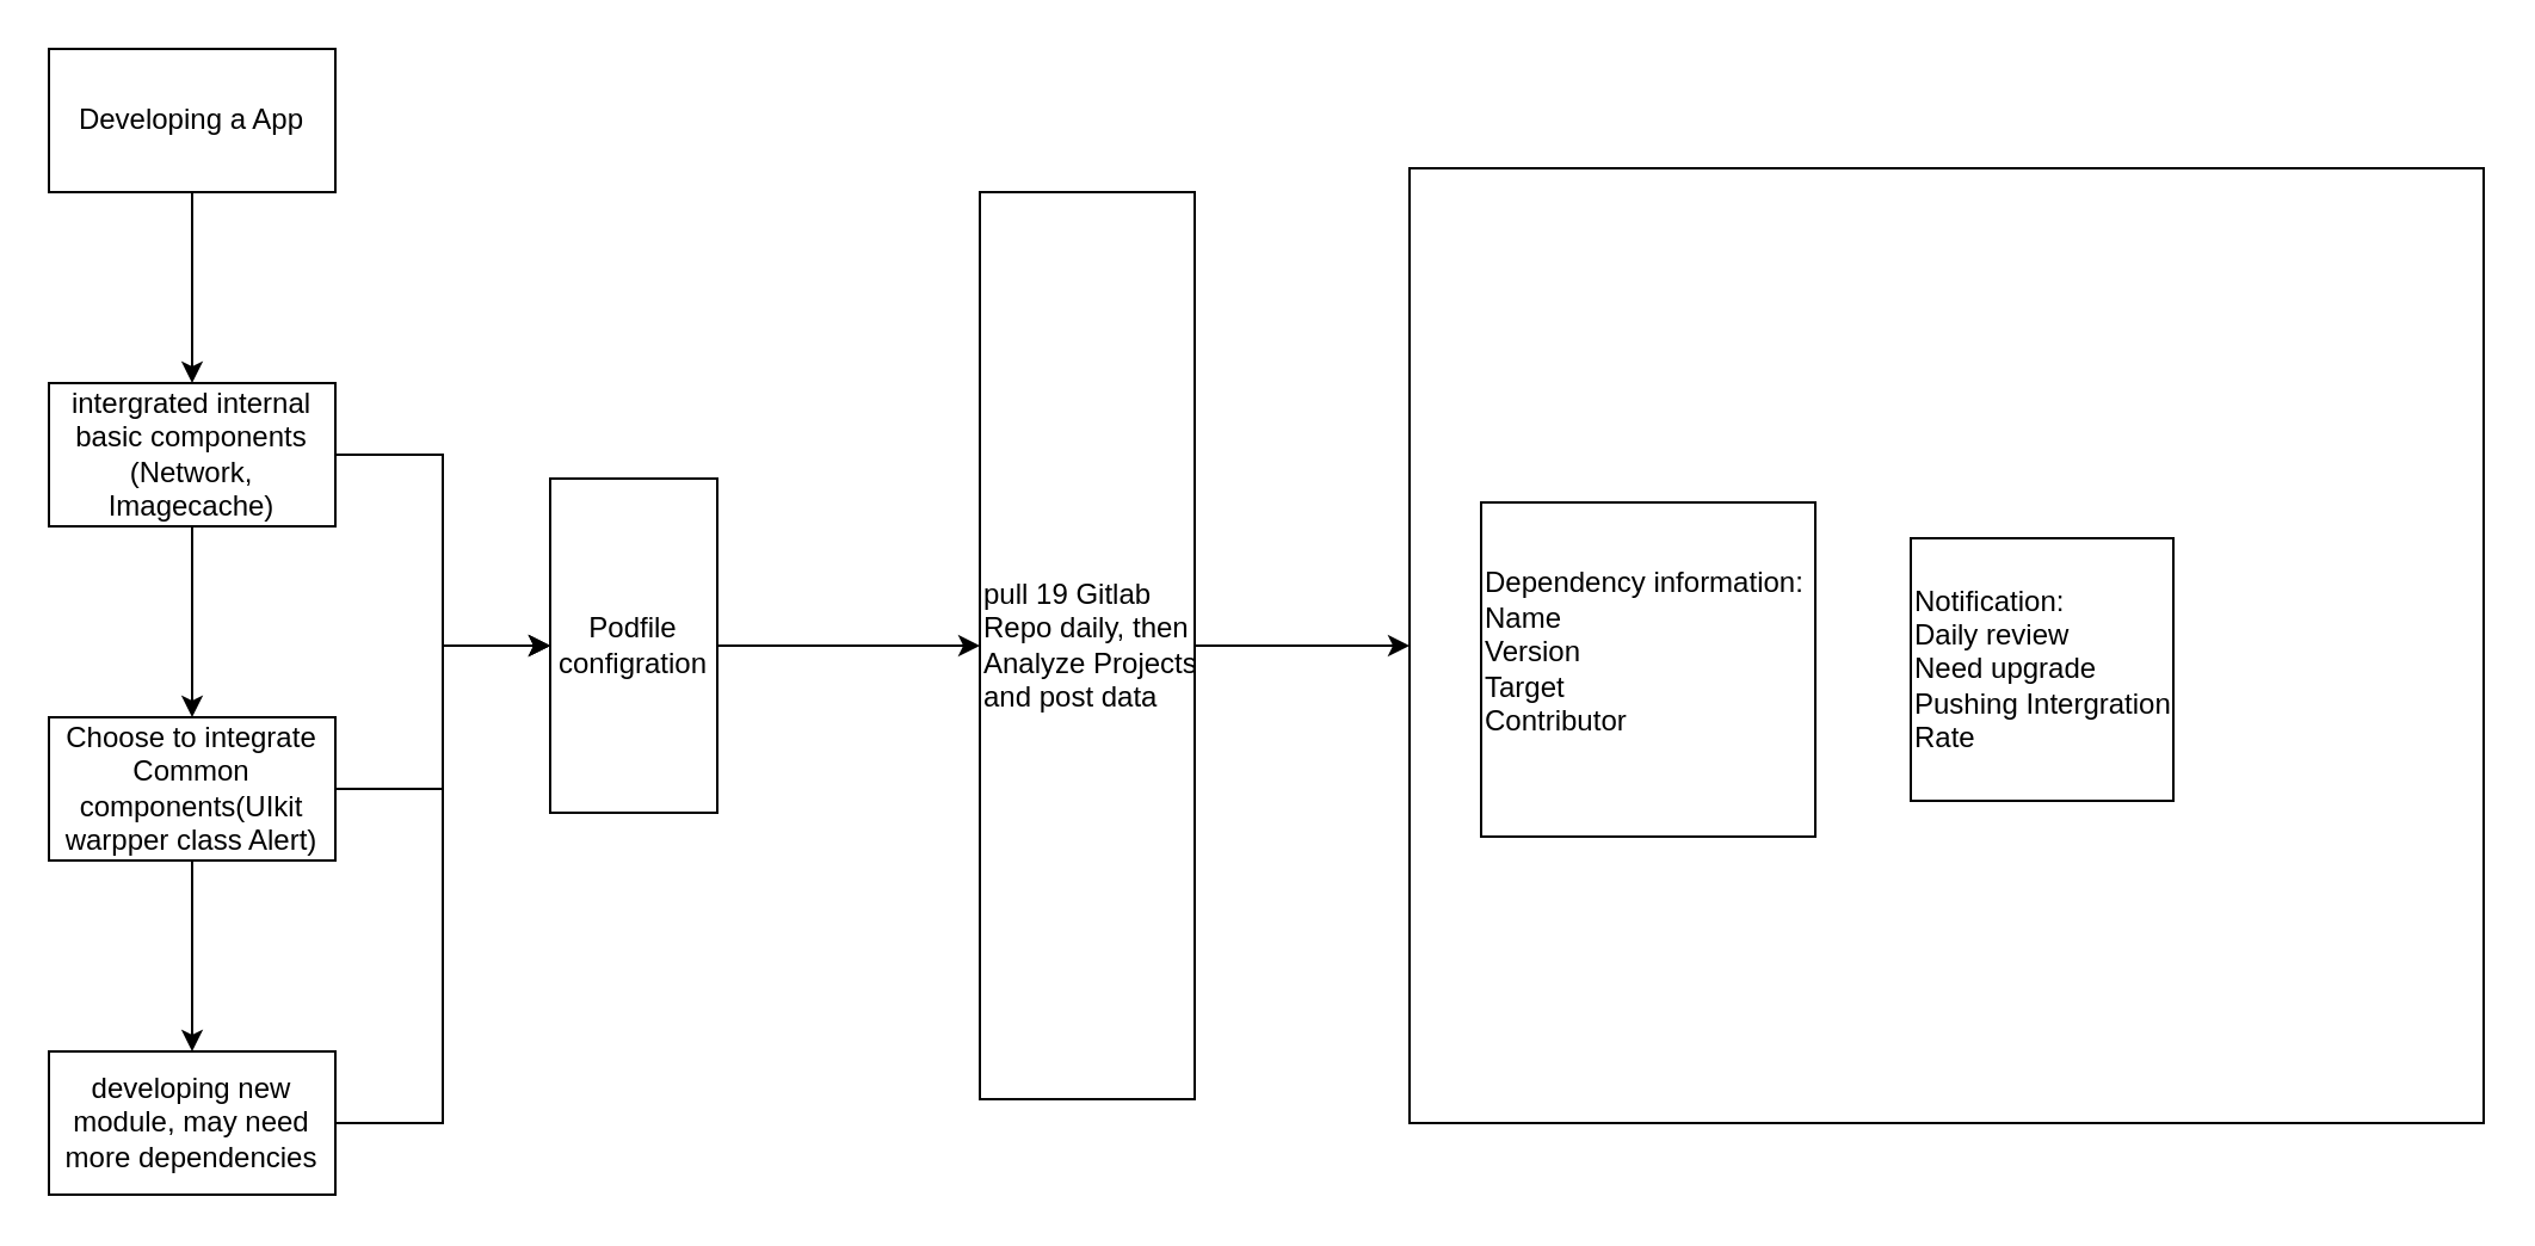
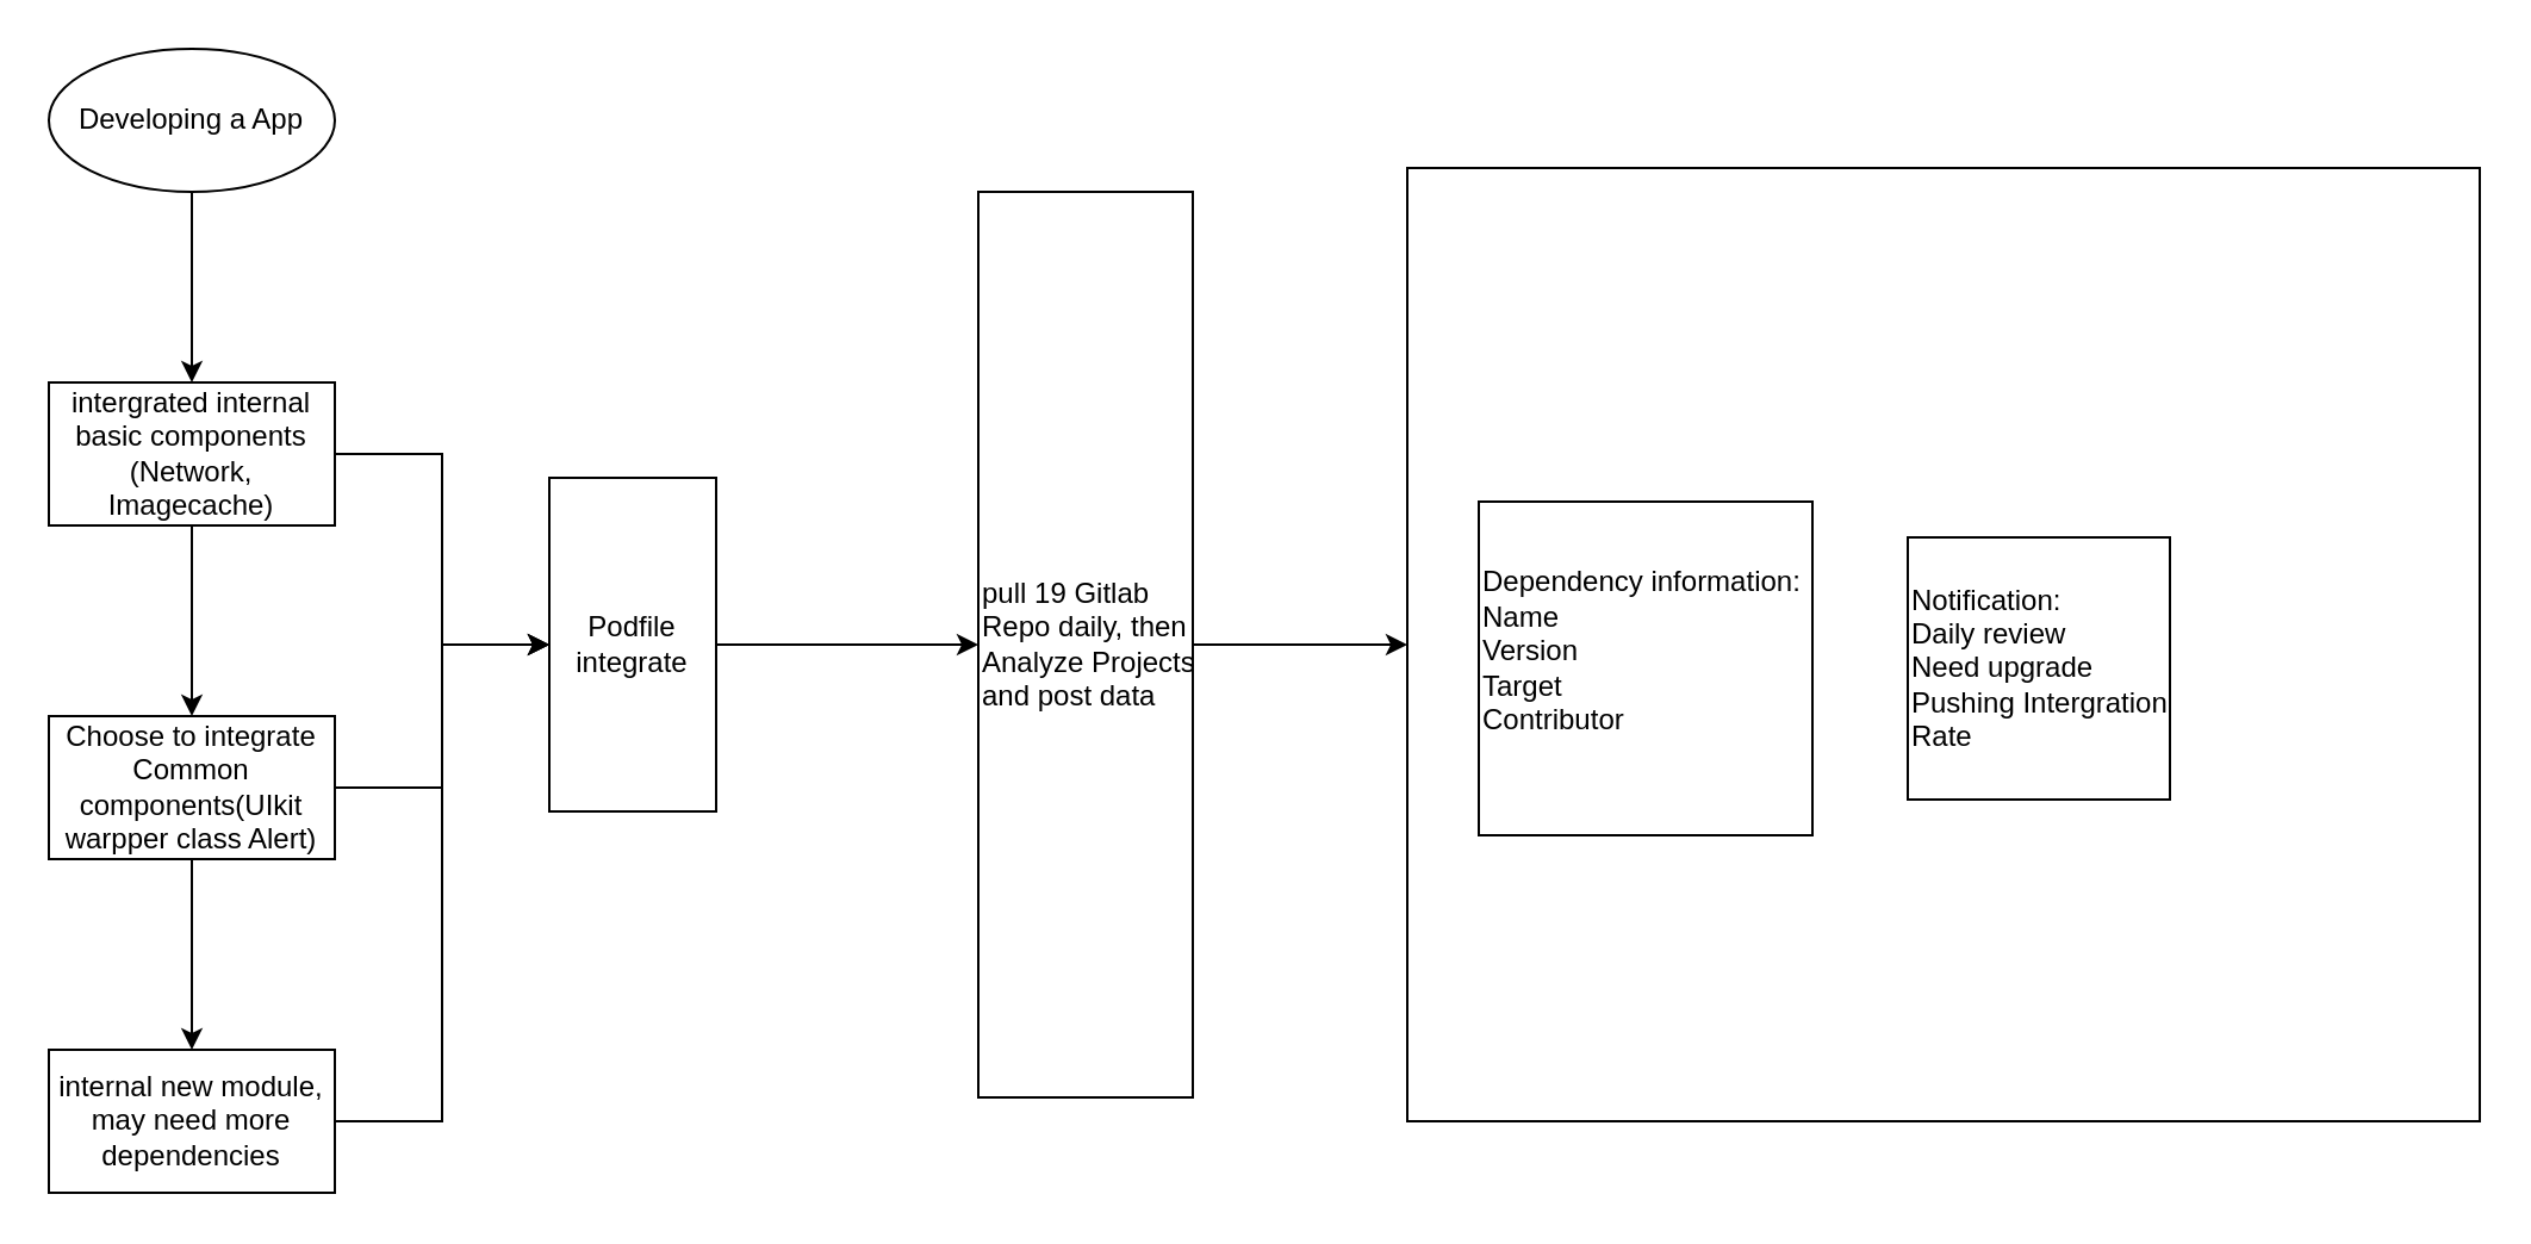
  <mxCell id="0" />
  <mxCell id="1" parent="0" />
  <mxCell id="2" value="" style="edgeStyle=orthogonalEdgeStyle;rounded=0;orthogonalLoop=1;jettySize=auto;html=1;" edge="1" parent="1" source="3" target="6"><mxGeometry relative="1" as="geometry" /></mxCell>
- <mxCell id="3" value="Developing a App" style="rounded=0;whiteSpace=wrap;html=1;" vertex="1" parent="1"><mxGeometry x="20" y="20" width="120" height="60" as="geometry" /></mxCell>
+ <mxCell id="3" value="Developing a App" style="ellipse;whiteSpace=wrap;html=1;" vertex="1" parent="1"><mxGeometry x="20" y="20" width="120" height="60" as="geometry" /></mxCell>
  <mxCell id="4" value="" style="edgeStyle=orthogonalEdgeStyle;rounded=0;orthogonalLoop=1;jettySize=auto;html=1;" edge="1" parent="1" source="6" target="9"><mxGeometry relative="1" as="geometry" /></mxCell>
  <mxCell id="5" style="edgeStyle=orthogonalEdgeStyle;rounded=0;orthogonalLoop=1;jettySize=auto;html=1;" edge="1" parent="1" source="6" target="13"><mxGeometry relative="1" as="geometry" /></mxCell>
  <mxCell id="6" value="intergrated internal basic components (Network, Imagecache)" style="rounded=0;whiteSpace=wrap;html=1;" vertex="1" parent="1"><mxGeometry x="20" y="160" width="120" height="60" as="geometry" /></mxCell>
  <mxCell id="7" value="" style="edgeStyle=orthogonalEdgeStyle;rounded=0;orthogonalLoop=1;jettySize=auto;html=1;" edge="1" parent="1" source="9" target="11"><mxGeometry relative="1" as="geometry" /></mxCell>
  <mxCell id="8" style="edgeStyle=orthogonalEdgeStyle;rounded=0;orthogonalLoop=1;jettySize=auto;html=1;entryX=0;entryY=0.5;entryDx=0;entryDy=0;" edge="1" parent="1" source="9" target="13"><mxGeometry relative="1" as="geometry" /></mxCell>
  <mxCell id="9" value="Choose to integrate Common components(UIkit warpper class Alert)" style="rounded=0;whiteSpace=wrap;html=1;" vertex="1" parent="1"><mxGeometry x="20" y="300" width="120" height="60" as="geometry" /></mxCell>
  <mxCell id="10" style="edgeStyle=orthogonalEdgeStyle;rounded=0;orthogonalLoop=1;jettySize=auto;html=1;entryX=0;entryY=0.5;entryDx=0;entryDy=0;" edge="1" parent="1" source="11" target="13"><mxGeometry relative="1" as="geometry" /></mxCell>
- <mxCell id="11" value="developing new module, may need more dependencies" style="rounded=0;whiteSpace=wrap;html=1;" vertex="1" parent="1"><mxGeometry x="20" y="440" width="120" height="60" as="geometry" /></mxCell>
+ <mxCell id="11" value="internal new module, may need more dependencies" style="rounded=0;whiteSpace=wrap;html=1;" vertex="1" parent="1"><mxGeometry x="20" y="440" width="120" height="60" as="geometry" /></mxCell>
  <mxCell id="12" value="" style="edgeStyle=orthogonalEdgeStyle;rounded=0;orthogonalLoop=1;jettySize=auto;html=1;" edge="1" parent="1" source="13" target="15"><mxGeometry relative="1" as="geometry" /></mxCell>
- <mxCell id="13" value="Podfile configration" style="rounded=0;whiteSpace=wrap;html=1;" vertex="1" parent="1"><mxGeometry x="230" y="200" width="70" height="140" as="geometry" /></mxCell>
+ <mxCell id="13" value="Podfile integrate" style="rounded=0;whiteSpace=wrap;html=1;" vertex="1" parent="1"><mxGeometry x="230" y="200" width="70" height="140" as="geometry" /></mxCell>
  <mxCell id="14" style="edgeStyle=orthogonalEdgeStyle;rounded=0;orthogonalLoop=1;jettySize=auto;html=1;" edge="1" parent="1" source="15" target="16"><mxGeometry relative="1" as="geometry" /></mxCell>
  <mxCell id="15" value="pull 19 Gitlab Repo daily, then Analyze&amp;nbsp;Projects and post data" style="rounded=0;whiteSpace=wrap;html=1;align=left;" vertex="1" parent="1"><mxGeometry x="410" y="80" width="90" height="380" as="geometry" /></mxCell>
  <mxCell id="16" value="&lt;div&gt;&lt;br&gt;&lt;/div&gt;" style="rounded=0;whiteSpace=wrap;html=1;" vertex="1" parent="1"><mxGeometry x="590" y="70" width="450" height="400" as="geometry" /></mxCell>
  <mxCell id="17" value="Dependency information:&lt;br&gt;Name&amp;nbsp;&lt;br&gt;Version&lt;br&gt;Target&lt;br&gt;Contributor&lt;div&gt;&lt;br&gt;&lt;/div&gt;" style="whiteSpace=wrap;html=1;aspect=fixed;align=left;" vertex="1" parent="1"><mxGeometry x="620" y="210" width="140" height="140" as="geometry" /></mxCell>
  <mxCell id="18" value="&lt;div&gt;&lt;span style=&quot;background-color: initial;&quot;&gt;Notification:&amp;nbsp;&lt;/span&gt;&lt;/div&gt;&lt;div&gt;Daily review&lt;br&gt;Need upgrade&lt;br&gt;Pushing Intergration Rate&lt;/div&gt;" style="whiteSpace=wrap;html=1;aspect=fixed;align=left;" vertex="1" parent="1"><mxGeometry x="800" y="225" width="110" height="110" as="geometry" /></mxCell>
